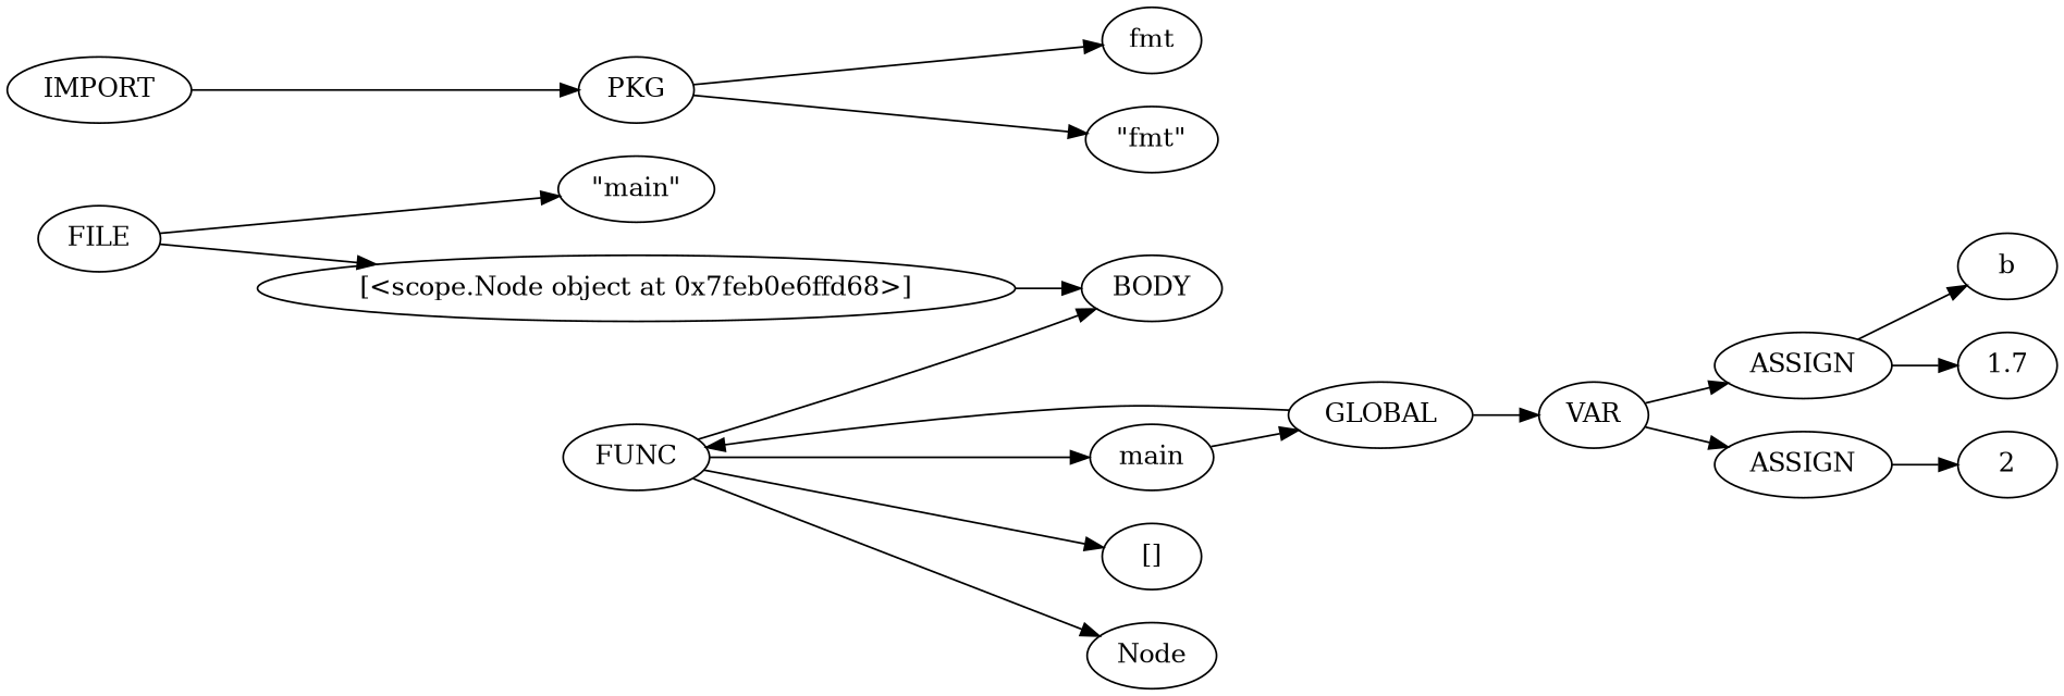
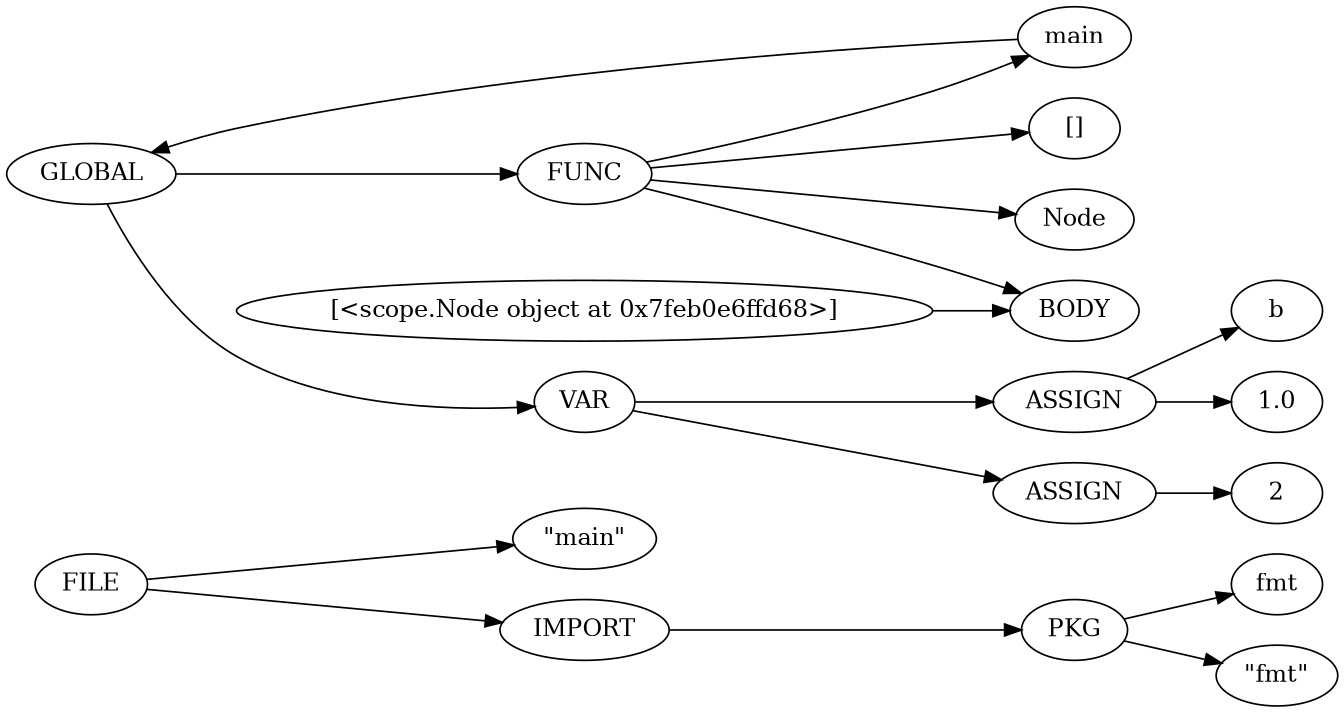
  digraph {
    rankdir=LR
    n1 [label=FILE]
    n2 [label="\"main\""]
    n3 [label=IMPORT]
    n4 [label=PKG]
    n5 [label=GLOBAL]
    n6 [label=FUNC]
    n7 [label=VAR]
    n8 [label=fmt]
    n9 [label="\"fmt\""]
    n10 [label=main]
    n11 [label="[]"]
    n12 [label="Node"]
    n13 [label=BODY]
    n14 [label=ASSIGN]
    n15 [label=ASSIGN]
    n16 [label="[<scope.Node object at 0x7feb0e6ffd68>]"]
    n17 [label=b]
-   n18 [label=1.7]
+   n18 [label=1.0]
    n19 [label=2]
    n1 -> n2
-   n1 -> n16
+   n1 -> n3
    n3 -> n4
    n4 -> n8
    n4 -> n9
    n5 -> n6
    n5 -> n7
    n6 -> n10
    n6 -> n11
    n6 -> n12
    n6 -> n13
    n7 -> n14
    n7 -> n15
    n10 -> n5
    n14 -> n17
    n14 -> n18
    n15 -> n19
    n16 -> n13
  }
